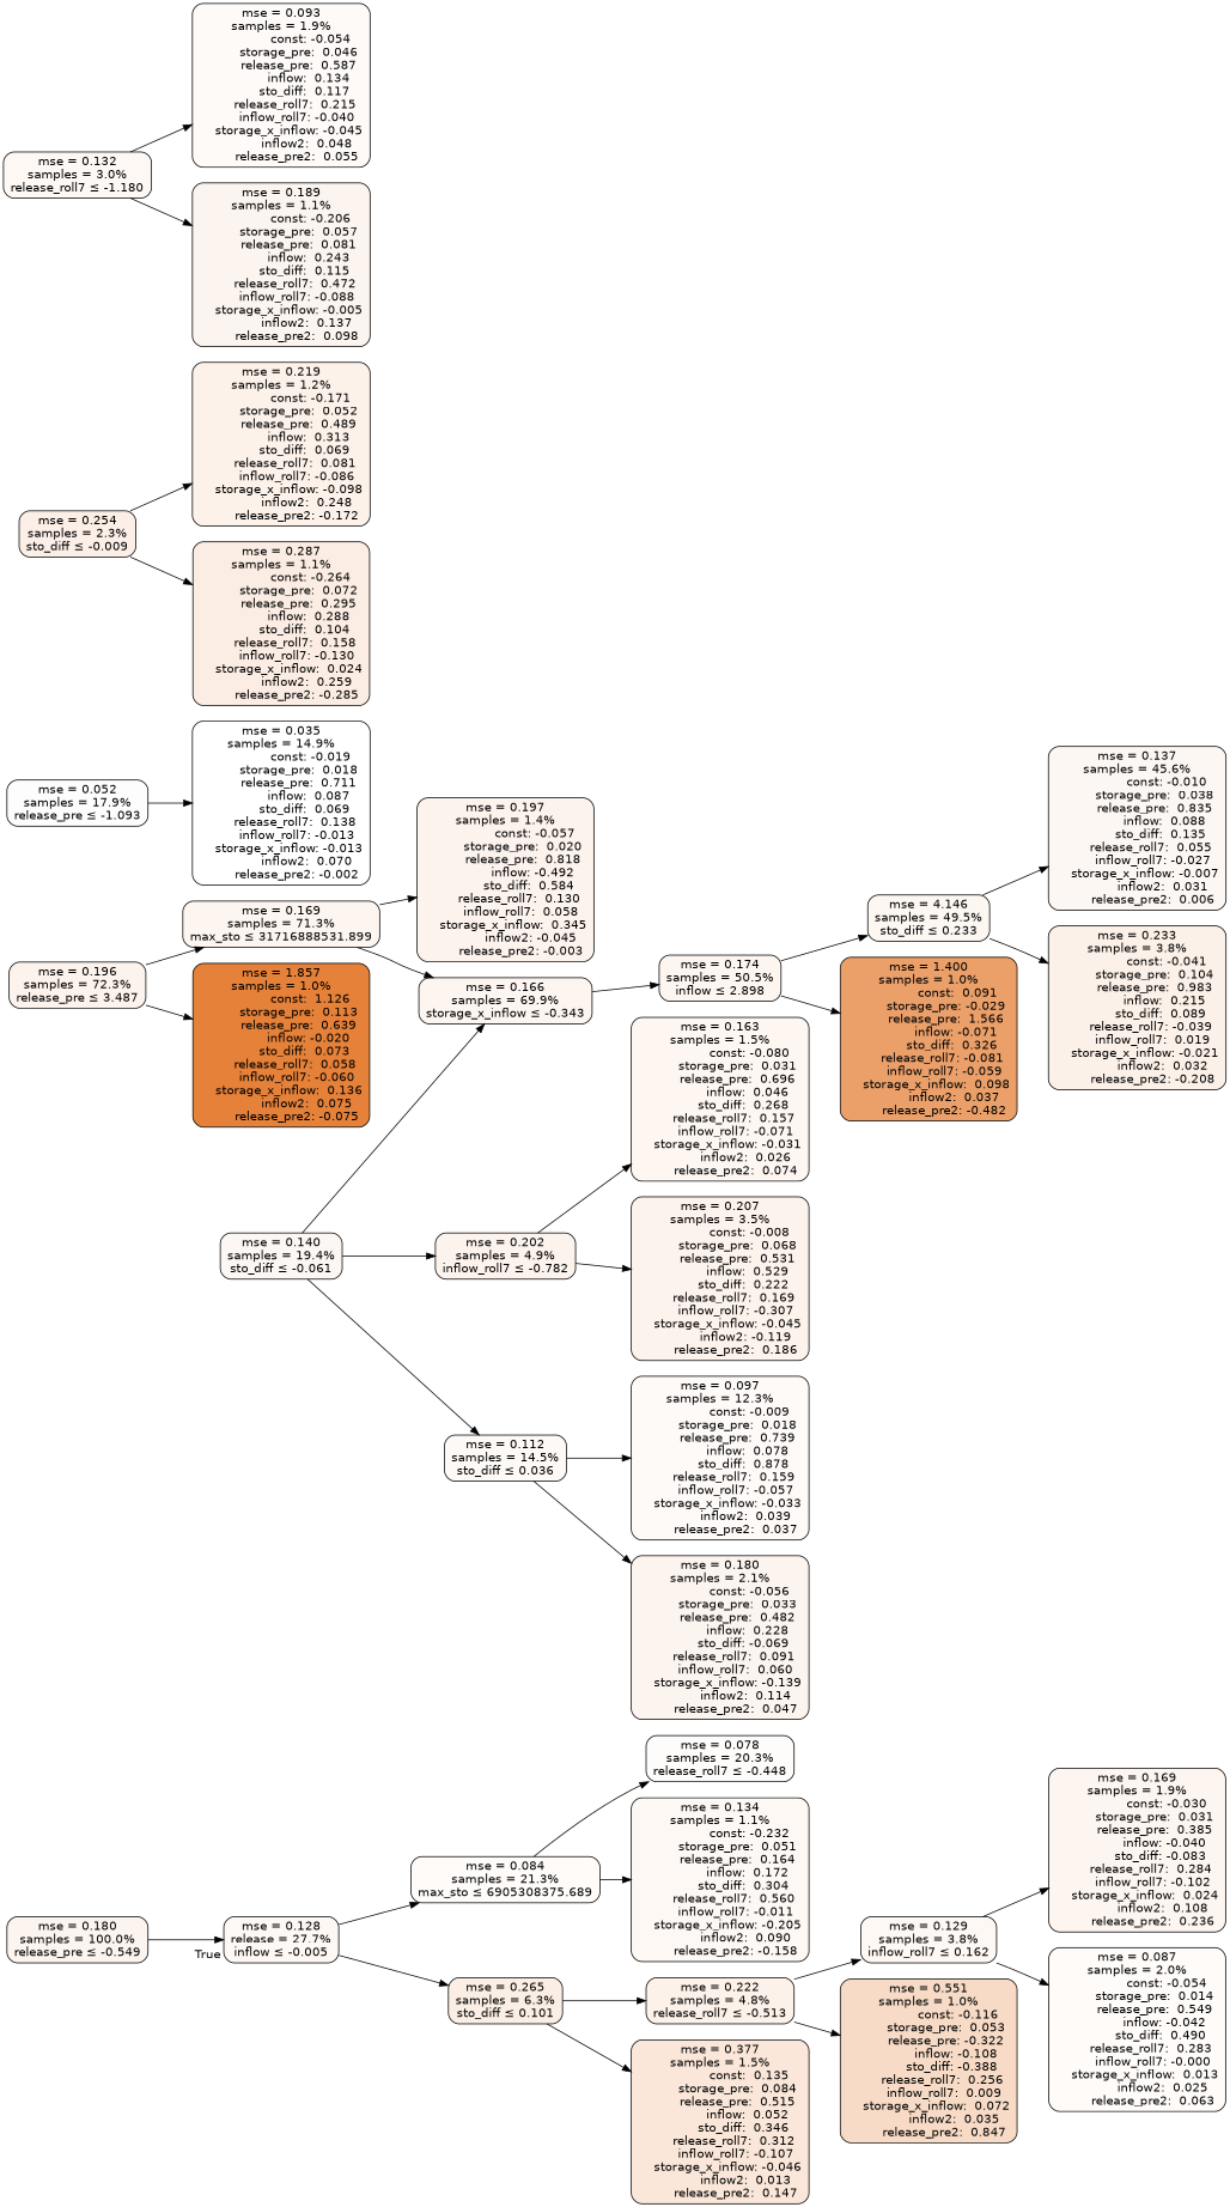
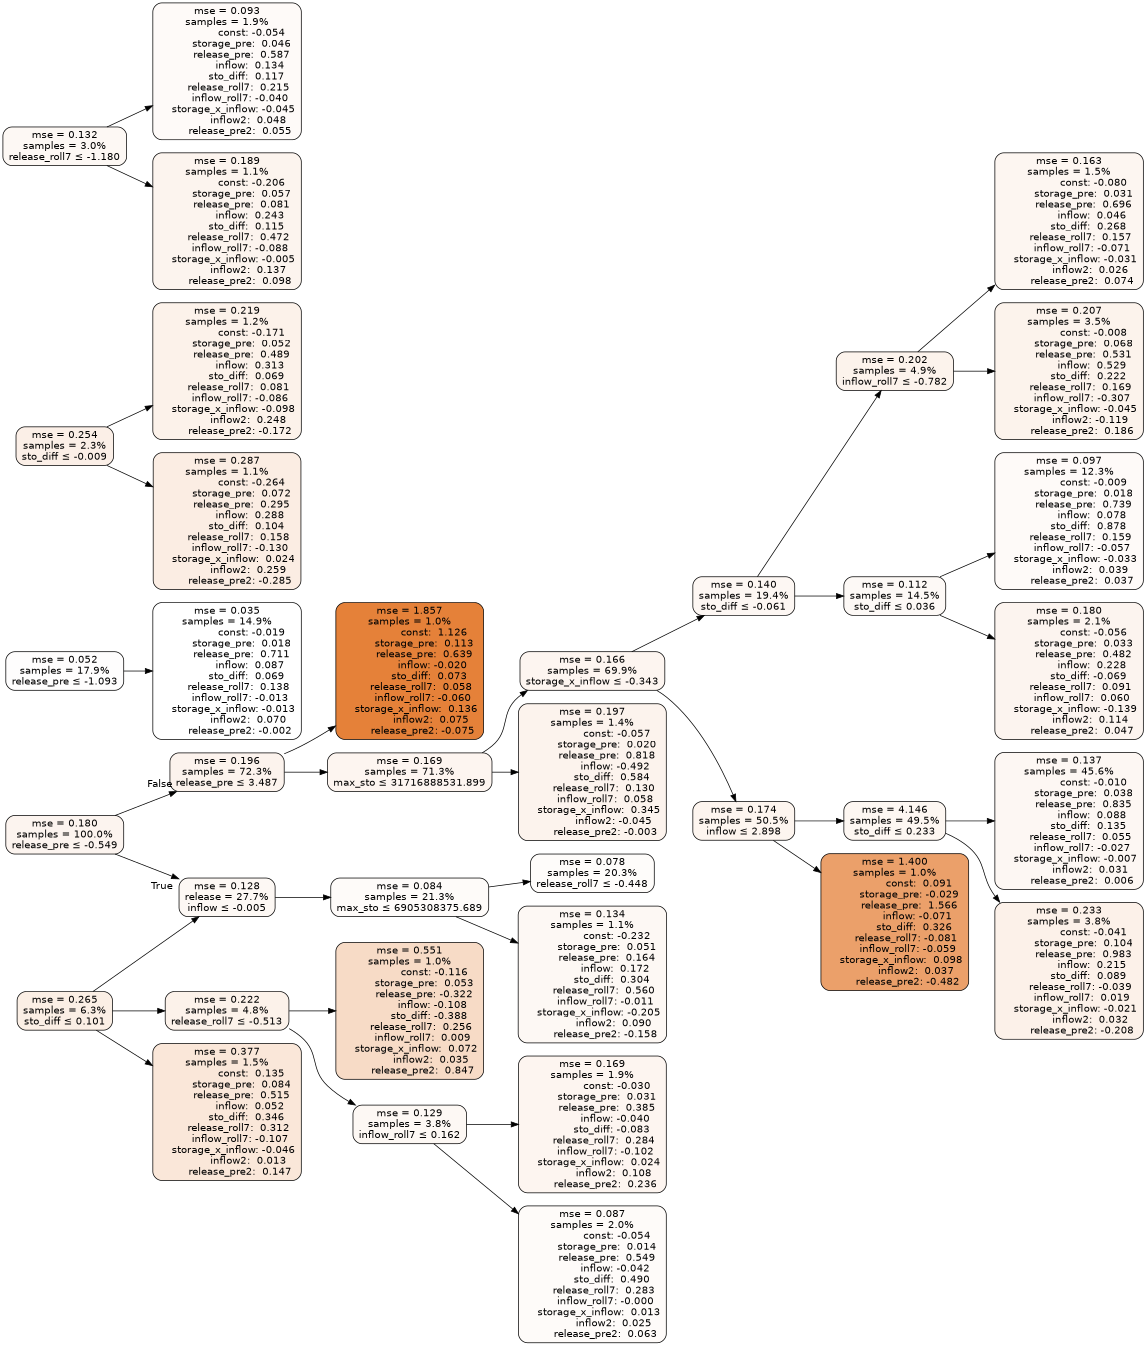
  digraph {
    rankdir=LR
    node [color=black fillcolor="#fdf8f4" fontname=helvetica shape=rectangle style="filled, rounded"]
    edge [fontname=helvetica]
    n1 [fillcolor="#fcf4ef" label="mse = 0.180\nsamples = 100.0%\nrelease_pre &le; -0.549"]
    n2 [label="mse = 0.128\nrelease = 27.7%\ninflow &le; -0.005"]
    n3 [fillcolor="#fcf3ed" label="mse = 0.196\nsamples = 72.3%\nrelease_pre &le; 3.487"]
    n4 [fillcolor="#fefbf9" label="mse = 0.084\nsamples = 21.3%\nmax_sto &le; 6905308375.689"]
    n5 [fillcolor="#fbefe5" label="mse = 0.265\nsamples = 6.3%\nsto_diff &le; 0.101"]
    n6 [fillcolor="#fdf5f0" label="mse = 0.169\nsamples = 71.3%\nmax_sto &le; 31716888531.899"]
    n7 [fillcolor="#e58139" label="mse = 1.857\nsamples = 1.0%\n               const:  1.126\n         storage_pre:  0.113\n         release_pre:  0.639\n              inflow: -0.020\n            sto_diff:  0.073\n       release_roll7:  0.058\n        inflow_roll7: -0.060\n    storage_x_inflow:  0.136\n             inflow2:  0.075\n        release_pre2: -0.075"]
    n8 [fillcolor="#fefcfa" label="mse = 0.078\nsamples = 20.3%\nrelease_roll7 &le; -0.448"]
    n9 [label="mse = 0.134\nsamples = 1.1%\n               const: -0.232\n         storage_pre:  0.051\n         release_pre:  0.164\n              inflow:  0.172\n            sto_diff:  0.304\n       release_roll7:  0.560\n        inflow_roll7: -0.011\n    storage_x_inflow: -0.205\n             inflow2:  0.090\n        release_pre2: -0.158"]
    n10 [fillcolor="#fcf2ea" label="mse = 0.222\nsamples = 4.8%\nrelease_roll7 &le; -0.513"]
    n11 [fillcolor="#fae7d9" label="mse = 0.377\nsamples = 1.5%\n               const:  0.135\n         storage_pre:  0.084\n         release_pre:  0.515\n              inflow:  0.052\n            sto_diff:  0.346\n       release_roll7:  0.312\n        inflow_roll7: -0.107\n    storage_x_inflow: -0.046\n             inflow2:  0.013\n        release_pre2:  0.147"]
    n12 [fillcolor="#fefdfd" label="mse = 0.052\nsamples = 17.9%\nrelease_pre &le; -1.093"]
    n13 [fillcolor="#ffffff" label="mse = 0.035\nsamples = 14.9%\n               const: -0.019\n         storage_pre:  0.018\n         release_pre:  0.711\n              inflow:  0.087\n            sto_diff:  0.069\n       release_roll7:  0.138\n        inflow_roll7: -0.013\n    storage_x_inflow: -0.013\n             inflow2:  0.070\n        release_pre2: -0.002"]
    n14 [fillcolor="#fbefe7" label="mse = 0.254\nsamples = 2.3%\nsto_diff &le; -0.009"]
    n15 [fillcolor="#fcf2ea" label="mse = 0.219\nsamples = 1.2%\n               const: -0.171\n         storage_pre:  0.052\n         release_pre:  0.489\n              inflow:  0.313\n            sto_diff:  0.069\n       release_roll7:  0.081\n        inflow_roll7: -0.086\n    storage_x_inflow: -0.098\n             inflow2:  0.248\n        release_pre2: -0.172"]
    n16 [fillcolor="#fbede3" label="mse = 0.287\nsamples = 1.1%\n               const: -0.264\n         storage_pre:  0.072\n         release_pre:  0.295\n              inflow:  0.288\n            sto_diff:  0.104\n       release_roll7:  0.158\n        inflow_roll7: -0.130\n    storage_x_inflow:  0.024\n             inflow2:  0.259\n        release_pre2: -0.285"]
    n17 [label="mse = 0.132\nsamples = 3.0%\nrelease_roll7 &le; -1.180"]
    n18 [fillcolor="#fefaf8" label="mse = 0.093\nsamples = 1.9%\n               const: -0.054\n         storage_pre:  0.046\n         release_pre:  0.587\n              inflow:  0.134\n            sto_diff:  0.117\n       release_roll7:  0.215\n        inflow_roll7: -0.040\n    storage_x_inflow: -0.045\n             inflow2:  0.048\n        release_pre2:  0.055"]
    n19 [fillcolor="#fcf4ee" label="mse = 0.189\nsamples = 1.1%\n               const: -0.206\n         storage_pre:  0.057\n         release_pre:  0.081\n              inflow:  0.243\n            sto_diff:  0.115\n       release_roll7:  0.472\n        inflow_roll7: -0.088\n    storage_x_inflow: -0.005\n             inflow2:  0.137\n        release_pre2:  0.098"]
    n20 [label="mse = 0.129\nsamples = 3.8%\ninflow_roll7 &le; 0.162"]
    n21 [fillcolor="#f7dbc6" label="mse = 0.551\nsamples = 1.0%\n               const: -0.116\n         storage_pre:  0.053\n         release_pre: -0.322\n              inflow: -0.108\n            sto_diff: -0.388\n       release_roll7:  0.256\n        inflow_roll7:  0.009\n    storage_x_inflow:  0.072\n             inflow2:  0.035\n        release_pre2:  0.847"]
    n22 [fillcolor="#fdf5f0" label="mse = 0.169\nsamples = 1.9%\n               const: -0.030\n         storage_pre:  0.031\n         release_pre:  0.385\n              inflow: -0.040\n            sto_diff: -0.083\n       release_roll7:  0.284\n        inflow_roll7: -0.102\n    storage_x_inflow:  0.024\n             inflow2:  0.108\n        release_pre2:  0.236"]
    n23 [fillcolor="#fefbf9" label="mse = 0.087\nsamples = 2.0%\n               const: -0.054\n         storage_pre:  0.014\n         release_pre:  0.549\n              inflow: -0.042\n            sto_diff:  0.490\n       release_roll7:  0.283\n        inflow_roll7: -0.000\n    storage_x_inflow:  0.013\n             inflow2:  0.025\n        release_pre2:  0.063"]
    n24 [fillcolor="#fdf5f0" label="mse = 0.166\nsamples = 69.9%\nstorage_x_inflow &le; -0.343"]
    n25 [fillcolor="#fcf3ed" label="mse = 0.197\nsamples = 1.4%\n               const: -0.057\n         storage_pre:  0.020\n         release_pre:  0.818\n              inflow: -0.492\n            sto_diff:  0.584\n       release_roll7:  0.130\n        inflow_roll7:  0.058\n    storage_x_inflow:  0.345\n             inflow2: -0.045\n        release_pre2: -0.003"]
    n26 [fillcolor="#fdf7f3" label="mse = 0.140\nsamples = 19.4%\nsto_diff &le; -0.061"]
    n27 [fillcolor="#fdf5ef" label="mse = 0.174\nsamples = 50.5%\ninflow &le; 2.898"]
    n28 [fillcolor="#fcf3ec" label="mse = 0.202\nsamples = 4.9%\ninflow_roll7 &le; -0.782"]
    n29 [fillcolor="#fdf9f6" label="mse = 0.112\nsamples = 14.5%\nsto_diff &le; 0.036"]
    n30 [fillcolor="#fdf7f2" label="mse = 4.146\nsamples = 49.5%\nsto_diff &le; 0.233"]
    n31 [fillcolor="#eba06a" label="mse = 1.400\nsamples = 1.0%\n               const:  0.091\n         storage_pre: -0.029\n         release_pre:  1.566\n              inflow: -0.071\n            sto_diff:  0.326\n       release_roll7: -0.081\n        inflow_roll7: -0.059\n    storage_x_inflow:  0.098\n             inflow2:  0.037\n        release_pre2: -0.482"]
    n32 [fillcolor="#fdf6f1" label="mse = 0.163\nsamples = 1.5%\n               const: -0.080\n         storage_pre:  0.031\n         release_pre:  0.696\n              inflow:  0.046\n            sto_diff:  0.268\n       release_roll7:  0.157\n        inflow_roll7: -0.071\n    storage_x_inflow: -0.031\n             inflow2:  0.026\n        release_pre2:  0.074"]
    n33 [fillcolor="#fcf3ec" label="mse = 0.207\nsamples = 3.5%\n               const: -0.008\n         storage_pre:  0.068\n         release_pre:  0.531\n              inflow:  0.529\n            sto_diff:  0.222\n       release_roll7:  0.169\n        inflow_roll7: -0.307\n    storage_x_inflow: -0.045\n             inflow2: -0.119\n        release_pre2:  0.186"]
    n34 [fillcolor="#fefaf8" label="mse = 0.097\nsamples = 12.3%\n               const: -0.009\n         storage_pre:  0.018\n         release_pre:  0.739\n              inflow:  0.078\n            sto_diff:  0.878\n       release_roll7:  0.159\n        inflow_roll7: -0.057\n    storage_x_inflow: -0.033\n             inflow2:  0.039\n        release_pre2:  0.037"]
    n35 [fillcolor="#fcf4ef" label="mse = 0.180\nsamples = 2.1%\n               const: -0.056\n         storage_pre:  0.033\n         release_pre:  0.482\n              inflow:  0.228\n            sto_diff: -0.069\n       release_roll7:  0.091\n        inflow_roll7:  0.060\n    storage_x_inflow: -0.139\n             inflow2:  0.114\n        release_pre2:  0.047"]
    n36 [fillcolor="#fdf7f3" label="mse = 0.137\nsamples = 45.6%\n               const: -0.010\n         storage_pre:  0.038\n         release_pre:  0.835\n              inflow:  0.088\n            sto_diff:  0.135\n       release_roll7:  0.055\n        inflow_roll7: -0.027\n    storage_x_inflow: -0.007\n             inflow2:  0.031\n        release_pre2:  0.006"]
    n37 [fillcolor="#fcf1e9" label="mse = 0.233\nsamples = 3.8%\n               const: -0.041\n         storage_pre:  0.104\n         release_pre:  0.983\n              inflow:  0.215\n            sto_diff:  0.089\n       release_roll7: -0.039\n        inflow_roll7:  0.019\n    storage_x_inflow: -0.021\n             inflow2:  0.032\n        release_pre2: -0.208"]
    n1 -> n2 [headlabel=True labelangle=45 labeldistance=2.5]
+   n1 -> n3 [headlabel=False labelangle=-45 labeldistance=2.5]
    n2 -> n4
-   n2 -> n5
+   n5 -> n2
    n3 -> n6
    n3 -> n7
    n4 -> n8
    n4 -> n9
    n5 -> n10
    n5 -> n11
    n6 -> n24
    n6 -> n25
    n10 -> n20
    n10 -> n21
    n12 -> n13
    n14 -> n15
    n14 -> n16
    n17 -> n18
    n17 -> n19
    n20 -> n22
    n20 -> n23
-   n26 -> n24
+   n24 -> n26
    n24 -> n27
    n26 -> n28
    n26 -> n29
    n27 -> n30
    n27 -> n31
    n28 -> n32
    n28 -> n33
    n29 -> n34
    n29 -> n35
    n30 -> n36
    n30 -> n37
  }
